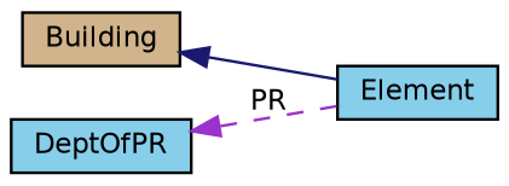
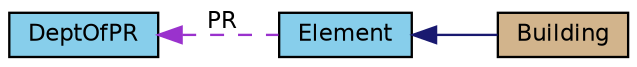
  digraph {
    rankdir=LR
    node [color=black fillcolor=skyblue fontname=Helvetica fontsize=10 shape=record style=filled]
    edge [dir=back fontname=Helvetica fontsize=10 labelfontname=Helvetica labelfontsize=10]
    n1 [fillcolor=tan fontcolor=black height=0.2 label=Building width=0.4]
    n2 [height=0.2 label=Element width=0.4]
    n3 [height=0.2 label=DeptOfPR width=0.4]
-   n1 -> n2 [color=midnightblue style=solid]
+   n2 -> n1 [color=midnightblue style=solid]
    n3 -> n2 [color=darkorchid3 label=" PR" style=dashed]
  }
